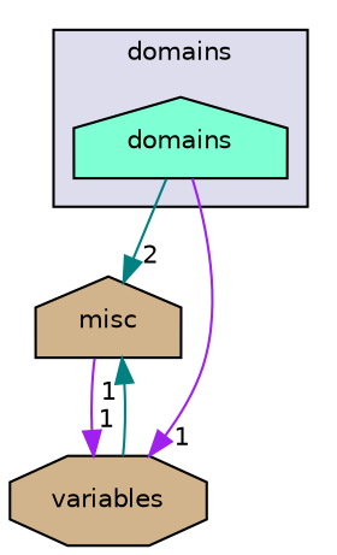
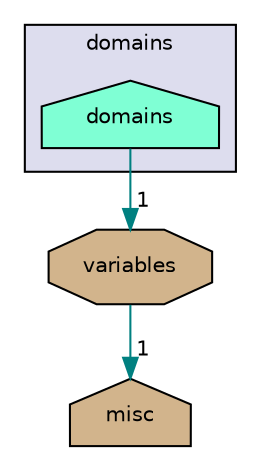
  digraph {
    compound=true
    node [fillcolor=tan fontname=Helvetica fontsize=10 shape=house style=filled]
    edge [color=teal headlabel=1 labeldistance=1.5 labelfontname=Helvetica labelfontsize=10]
    n1 [fillcolor=aquamarine label=domains pencolor=black]
    n2 [label=misc]
    n3 [label=variables shape=octagon]
    subgraph cluster_1 {
      bgcolor="#ddddee"
      fontname=Helvetica
      fontsize=10
      label=domains
      pencolor=black
      n1
    }
-   n1 -> n2 [headlabel=2]
-   n1 -> n3 [color=purple]
-   n2 -> n3 [color=purple]
+   n1 -> n3
    n3 -> n2
  }
